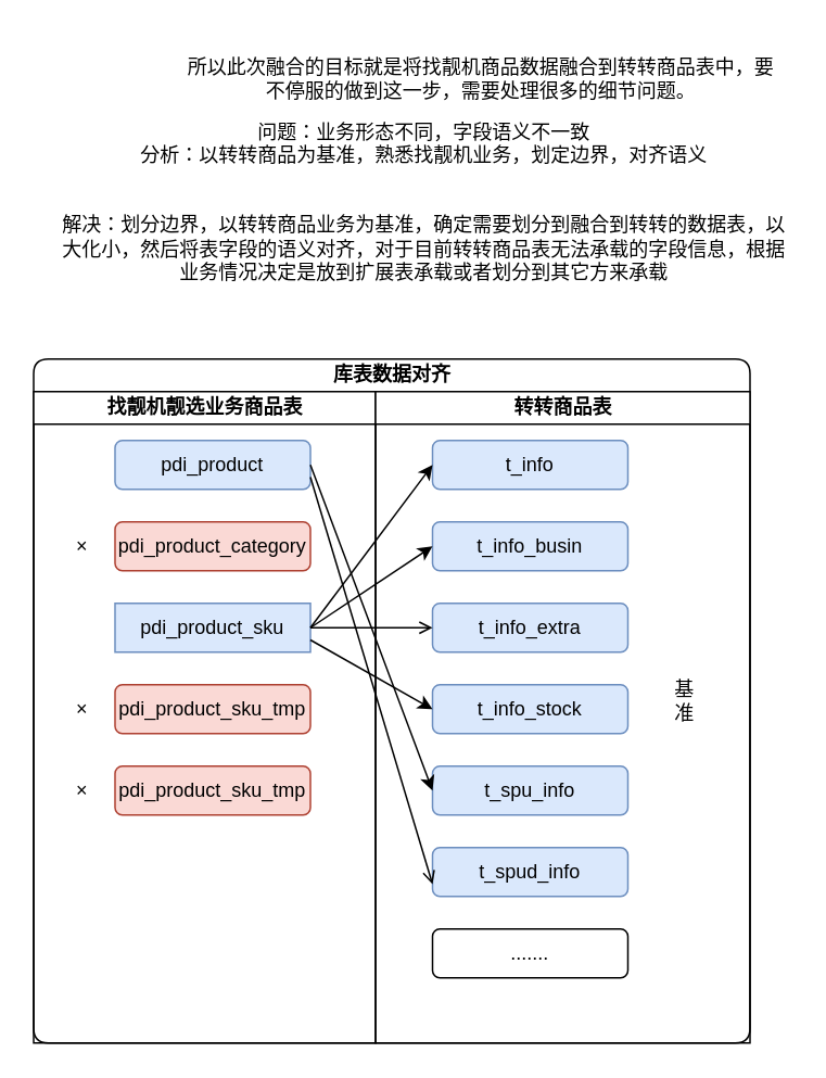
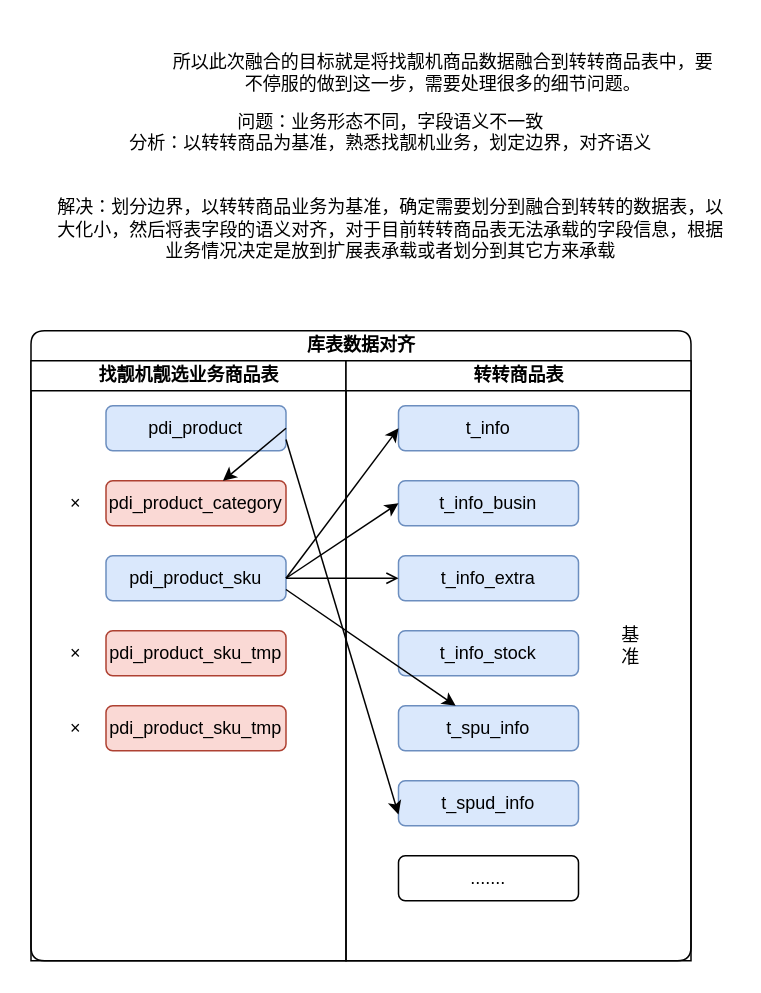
  <mxCell id="0" />
  <mxCell id="1" parent="0" />
  <mxCell id="2" value="所以此次融合的目标就是将找靓机商品数据融合到转转商品表中，要不停服的做到这一步，需要处理很多的细节问题。" style="text;html=1;strokeColor=none;fillColor=none;align=center;verticalAlign=middle;whiteSpace=wrap;rounded=0;shadow=0;glass=0;" vertex="1" parent="1"><mxGeometry x="110" y="20" width="370" height="55" as="geometry" /></mxCell>
  <mxCell id="3" value="问题：业务形态不同，字段语义不一致&lt;br&gt;分析：以转转商品为基准，熟悉找靓机业务，划定边界，对齐语义&lt;br&gt;&lt;br&gt;&lt;br&gt;解决：划分边界，以转转商品业务为基准，确定需要划分到融合到转转的数据表，以大化小，然后将表字段的语义对齐，对于目前转转商品表无法承载的字段信息，根据业务情况决定是放到扩展表承载或者划分到其它方来承载&lt;br&gt;&lt;br&gt;&lt;br&gt;&lt;br&gt;" style="text;html=1;strokeColor=none;fillColor=none;align=center;verticalAlign=middle;whiteSpace=wrap;rounded=0;shadow=0;glass=0;" vertex="1" parent="1"><mxGeometry x="35" y="90" width="450" height="110" as="geometry" /></mxCell>
  <mxCell id="4" value="" style="group" vertex="1" connectable="0" parent="1"><mxGeometry x="20" y="220" width="440" height="420" as="geometry" /></mxCell>
  <mxCell id="5" value="库表数据对齐" style="swimlane;childLayout=stackLayout;resizeParent=1;resizeParentMax=0;startSize=20;rounded=1;shadow=0;glass=0;html=1;" vertex="1" parent="4"><mxGeometry width="440" height="420" as="geometry" /></mxCell>
  <mxCell id="6" value="找靓机靓选业务商品表" style="swimlane;html=1;startSize=20;" vertex="1" parent="5"><mxGeometry y="20" width="210" height="400" as="geometry" /></mxCell>
  <mxCell id="7" value="×" style="text;html=1;strokeColor=none;fillColor=none;align=center;verticalAlign=middle;whiteSpace=wrap;rounded=0;shadow=0;glass=0;" vertex="1" parent="6"><mxGeometry x="10" y="235" width="40" height="20" as="geometry" /></mxCell>
  <mxCell id="8" value="×" style="text;html=1;strokeColor=none;fillColor=none;align=center;verticalAlign=middle;whiteSpace=wrap;rounded=0;shadow=0;glass=0;" vertex="1" parent="6"><mxGeometry x="10" y="185" width="40" height="20" as="geometry" /></mxCell>
  <mxCell id="9" value="×" style="text;html=1;strokeColor=none;fillColor=none;align=center;verticalAlign=middle;whiteSpace=wrap;rounded=0;shadow=0;glass=0;" vertex="1" parent="6"><mxGeometry x="10" y="85" width="40" height="20" as="geometry" /></mxCell>
  <mxCell id="10" value="pdi_product_category" style="whiteSpace=wrap;html=1;rounded=1;shadow=0;glass=0;fillColor=#fad9d5;strokeColor=#ae4132;" vertex="1" parent="6"><mxGeometry x="50" y="80" width="120" height="30" as="geometry" /></mxCell>
  <mxCell id="11" value="pdi_product" style="whiteSpace=wrap;html=1;rounded=1;shadow=0;glass=0;fillColor=#dae8fc;strokeColor=#6c8ebf;" vertex="1" parent="6"><mxGeometry x="50" y="30" width="120" height="30" as="geometry" /></mxCell>
- <mxCell id="12" value="pdi_product_sku" style="whiteSpace=wrap;html=1;shadow=0;glass=0;fillColor=#dae8fc;strokeColor=#6c8ebf;rounded=0;" vertex="1" parent="6"><mxGeometry x="50" y="130" width="120" height="30" as="geometry" /></mxCell>
+ <mxCell id="12" value="pdi_product_sku" style="whiteSpace=wrap;html=1;rounded=1;shadow=0;glass=0;fillColor=#dae8fc;strokeColor=#6c8ebf;" vertex="1" parent="6"><mxGeometry x="50" y="130" width="120" height="30" as="geometry" /></mxCell>
  <mxCell id="13" value="pdi_product_sku_tmp" style="whiteSpace=wrap;html=1;rounded=1;shadow=0;glass=0;fillColor=#fad9d5;strokeColor=#ae4132;" vertex="1" parent="6"><mxGeometry x="50" y="180" width="120" height="30" as="geometry" /></mxCell>
  <mxCell id="14" value="pdi_product_sku_tmp" style="whiteSpace=wrap;html=1;rounded=1;shadow=0;glass=0;fillColor=#fad9d5;strokeColor=#ae4132;" vertex="1" parent="6"><mxGeometry x="50" y="230" width="120" height="30" as="geometry" /></mxCell>
  <mxCell id="15" value="转转商品表" style="swimlane;html=1;startSize=20;swimlaneLine=1;" vertex="1" parent="5"><mxGeometry x="210" y="20" width="230" height="400" as="geometry" /></mxCell>
  <mxCell id="16" value="......." style="whiteSpace=wrap;html=1;rounded=1;shadow=0;glass=0;fillColor=#ffffff;" vertex="1" parent="15"><mxGeometry x="35" y="330" width="120" height="30" as="geometry" /></mxCell>
  <mxCell id="17" value="t_info_busin" style="whiteSpace=wrap;html=1;rounded=1;shadow=0;glass=0;fillColor=#dae8fc;strokeColor=#6c8ebf;" vertex="1" parent="15"><mxGeometry x="35" y="80" width="120" height="30" as="geometry" /></mxCell>
  <mxCell id="18" value="t_info" style="whiteSpace=wrap;html=1;rounded=1;shadow=0;glass=0;fillColor=#dae8fc;strokeColor=#6c8ebf;" vertex="1" parent="15"><mxGeometry x="35" y="30" width="120" height="30" as="geometry" /></mxCell>
  <mxCell id="19" value="t_info_extra" style="whiteSpace=wrap;html=1;rounded=1;shadow=0;glass=0;fillColor=#dae8fc;strokeColor=#6c8ebf;" vertex="1" parent="15"><mxGeometry x="35" y="130" width="120" height="30" as="geometry" /></mxCell>
  <mxCell id="20" value="t_info_stock" style="whiteSpace=wrap;html=1;rounded=1;shadow=0;glass=0;fillColor=#dae8fc;strokeColor=#6c8ebf;" vertex="1" parent="15"><mxGeometry x="35" y="180" width="120" height="30" as="geometry" /></mxCell>
  <mxCell id="21" value="t_spu_info" style="whiteSpace=wrap;html=1;rounded=1;shadow=0;glass=0;fillColor=#dae8fc;strokeColor=#6c8ebf;" vertex="1" parent="15"><mxGeometry x="35" y="230" width="120" height="30" as="geometry" /></mxCell>
  <mxCell id="22" value="t_spud_info" style="whiteSpace=wrap;html=1;rounded=1;shadow=0;glass=0;fillColor=#dae8fc;strokeColor=#6c8ebf;" vertex="1" parent="15"><mxGeometry x="35" y="280" width="120" height="30" as="geometry" /></mxCell>
  <mxCell id="23" value="基准" style="text;html=1;strokeColor=none;fillColor=none;align=center;verticalAlign=middle;whiteSpace=wrap;rounded=0;shadow=0;glass=0;" vertex="1" parent="15"><mxGeometry x="180" y="50" width="20" height="280" as="geometry" /></mxCell>
- <mxCell id="24" style="orthogonalLoop=1;jettySize=auto;html=1;exitX=1;exitY=0.5;exitDx=0;exitDy=0;entryX=0;entryY=0.5;entryDx=0;entryDy=0;shadow=0;rounded=0;jumpStyle=none;" edge="1" parent="5" source="11" target="21"><mxGeometry relative="1" as="geometry" /></mxCell>
+ <mxCell id="24" style="orthogonalLoop=1;jettySize=auto;html=1;exitX=1;exitY=0.5;exitDx=0;exitDy=0;shadow=0;rounded=0;jumpStyle=none;" edge="1" parent="5" source="11" target="10"><mxGeometry relative="1" as="geometry" /></mxCell>
  <mxCell id="25" style="edgeStyle=none;rounded=0;jumpStyle=none;orthogonalLoop=1;jettySize=auto;html=1;entryX=0;entryY=0.5;entryDx=0;entryDy=0;shadow=0;strokeColor=#000000;" edge="1" parent="5" target="18"><mxGeometry relative="1" as="geometry"><mxPoint x="170" y="165" as="sourcePoint" /></mxGeometry></mxCell>
  <mxCell id="26" style="edgeStyle=none;rounded=0;jumpStyle=none;orthogonalLoop=1;jettySize=auto;html=1;entryX=0;entryY=0.5;entryDx=0;entryDy=0;shadow=0;strokeColor=#000000;" edge="1" parent="5" target="17"><mxGeometry relative="1" as="geometry"><mxPoint x="170" y="165" as="sourcePoint" /></mxGeometry></mxCell>
  <mxCell id="27" style="edgeStyle=none;rounded=0;jumpStyle=none;orthogonalLoop=1;jettySize=auto;html=1;exitX=1;exitY=0.5;exitDx=0;exitDy=0;entryX=0;entryY=0.5;entryDx=0;entryDy=0;shadow=0;strokeColor=#000000;endArrow=open;" edge="1" parent="5" source="12" target="19"><mxGeometry relative="1" as="geometry" /></mxCell>
- <mxCell id="28" style="edgeStyle=none;rounded=0;jumpStyle=none;orthogonalLoop=1;jettySize=auto;html=1;exitX=1;exitY=0.75;exitDx=0;exitDy=0;entryX=0;entryY=0.5;entryDx=0;entryDy=0;shadow=0;strokeColor=#000000;" edge="1" parent="5" source="12" target="20"><mxGeometry relative="1" as="geometry" /></mxCell>
- <mxCell id="29" style="edgeStyle=none;rounded=0;jumpStyle=none;orthogonalLoop=1;jettySize=auto;html=1;exitX=1;exitY=0.75;exitDx=0;exitDy=0;entryX=0;entryY=0.75;entryDx=0;entryDy=0;shadow=0;strokeColor=#000000;endArrow=open;" edge="1" parent="5" source="11" target="22"><mxGeometry relative="1" as="geometry" /></mxCell>
+ <mxCell id="28" style="edgeStyle=none;rounded=0;jumpStyle=none;orthogonalLoop=1;jettySize=auto;html=1;exitX=1;exitY=0.75;exitDx=0;exitDy=0;shadow=0;strokeColor=#000000;" edge="1" parent="5" source="12" target="21"><mxGeometry relative="1" as="geometry" /></mxCell>
+ <mxCell id="29" style="edgeStyle=none;rounded=0;jumpStyle=none;orthogonalLoop=1;jettySize=auto;html=1;exitX=1;exitY=0.75;exitDx=0;exitDy=0;entryX=0;entryY=0.75;entryDx=0;entryDy=0;shadow=0;strokeColor=#000000;" edge="1" parent="5" source="11" target="22"><mxGeometry relative="1" as="geometry" /></mxCell>
